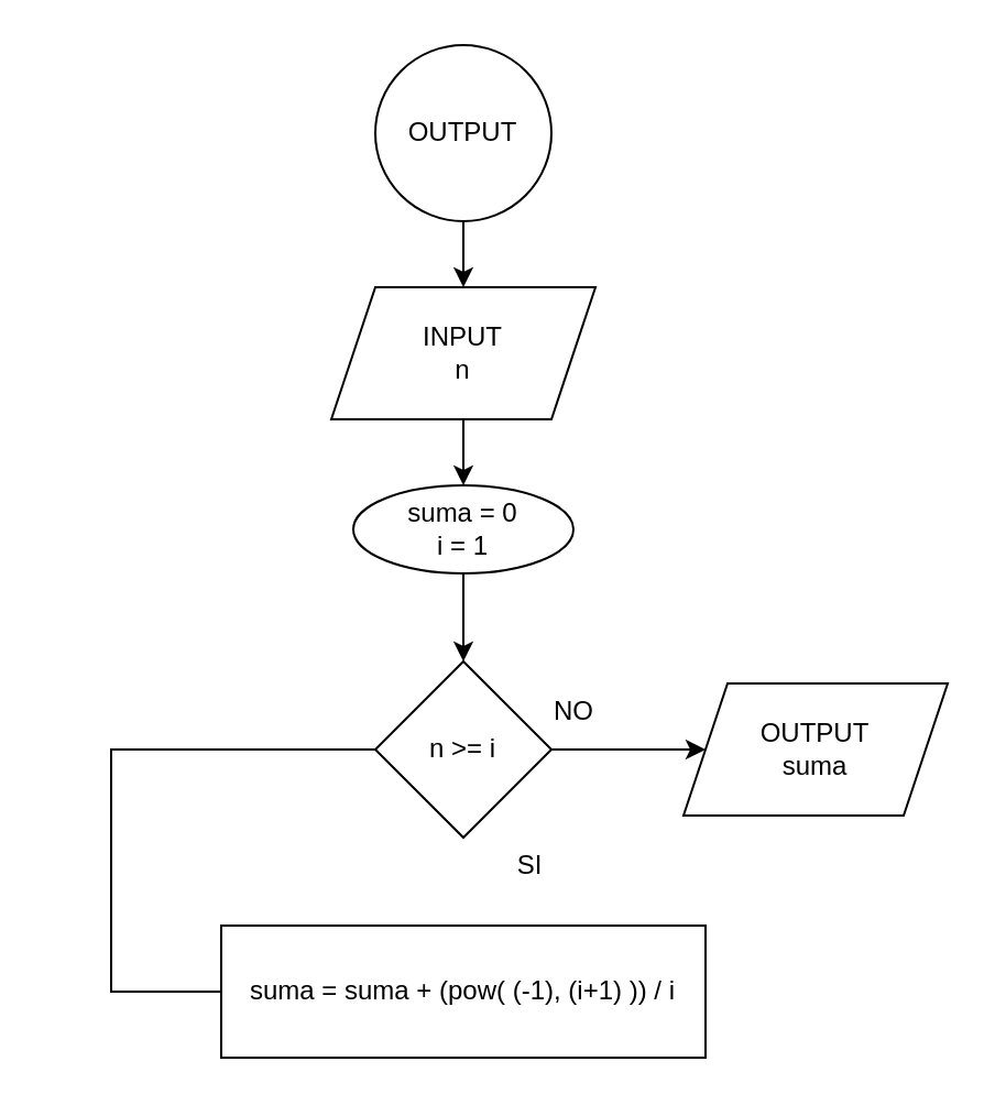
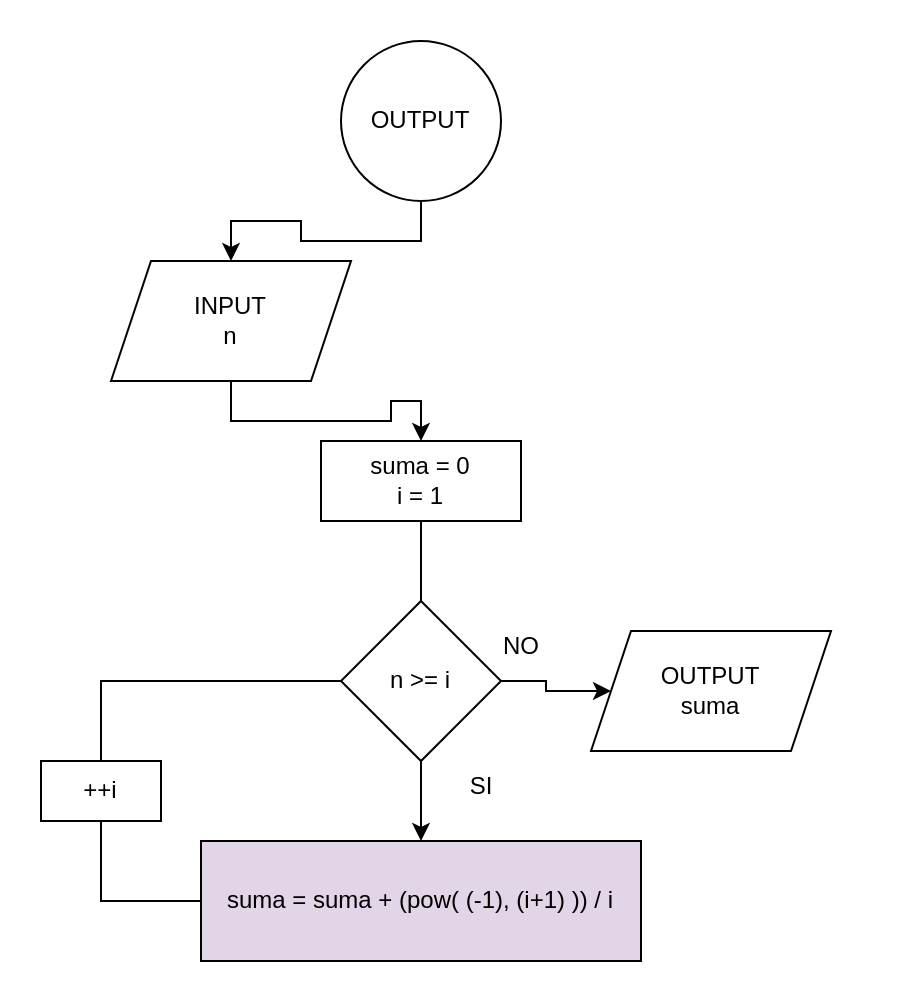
  <mxCell id="0" />
  <mxCell id="1" parent="0" />
  <mxCell id="2" value="" style="edgeStyle=orthogonalEdgeStyle;rounded=0;orthogonalLoop=1;jettySize=auto;html=1;" edge="1" parent="1" source="3" target="5"><mxGeometry relative="1" as="geometry" /></mxCell>
  <mxCell id="3" value="OUTPUT" style="ellipse;whiteSpace=wrap;html=1;" vertex="1" parent="1"><mxGeometry x="170" y="20" width="80" height="80" as="geometry" /></mxCell>
  <mxCell id="4" value="" style="edgeStyle=orthogonalEdgeStyle;rounded=0;orthogonalLoop=1;jettySize=auto;html=1;" edge="1" parent="1" source="5" target="7"><mxGeometry relative="1" as="geometry" /></mxCell>
- <mxCell id="5" value="INPUT&lt;div&gt;n&lt;/div&gt;" style="shape=parallelogram;perimeter=parallelogramPerimeter;whiteSpace=wrap;html=1;fixedSize=1;" vertex="1" parent="1"><mxGeometry x="150" y="130" width="120" height="60" as="geometry" /></mxCell>
- <mxCell id="6" value="" style="edgeStyle=orthogonalEdgeStyle;rounded=0;orthogonalLoop=1;jettySize=auto;html=1;" edge="1" parent="1" source="7" target="10"><mxGeometry relative="1" as="geometry" /></mxCell>
- <mxCell id="7" value="suma = 0&lt;div&gt;i = 1&lt;/div&gt;" style="ellipse;whiteSpace=wrap;html=1;" vertex="1" parent="1"><mxGeometry x="160" y="220" width="100" height="40" as="geometry" /></mxCell>
+ <mxCell id="5" value="INPUT&lt;div&gt;n&lt;/div&gt;" style="shape=parallelogram;perimeter=parallelogramPerimeter;whiteSpace=wrap;html=1;fixedSize=1;" vertex="1" parent="1"><mxGeometry x="55" y="130" width="120" height="60" as="geometry" /></mxCell>
+ <mxCell id="6" value="" style="edgeStyle=orthogonalEdgeStyle;rounded=0;orthogonalLoop=1;jettySize=auto;html=1;endArrow=none;" edge="1" parent="1" source="7" target="10"><mxGeometry relative="1" as="geometry" /></mxCell>
+ <mxCell id="7" value="suma = 0&lt;div&gt;i = 1&lt;/div&gt;" style="whiteSpace=wrap;html=1;" vertex="1" parent="1"><mxGeometry x="160" y="220" width="100" height="40" as="geometry" /></mxCell>
  <mxCell id="8" value="" style="edgeStyle=orthogonalEdgeStyle;rounded=0;orthogonalLoop=1;jettySize=auto;html=1;" edge="1" parent="1" source="10" target="11"><mxGeometry relative="1" as="geometry" /></mxCell>
+ <mxCell id="9" value="" style="edgeStyle=orthogonalEdgeStyle;rounded=0;orthogonalLoop=1;jettySize=auto;html=1;" edge="1" parent="1" source="10" target="13"><mxGeometry relative="1" as="geometry" /></mxCell>
  <mxCell id="10" value="n &amp;gt;= i" style="rhombus;whiteSpace=wrap;html=1;" vertex="1" parent="1"><mxGeometry x="170" y="300" width="80" height="80" as="geometry" /></mxCell>
- <mxCell id="11" value="OUTPUT&lt;div&gt;suma&lt;/div&gt;" style="shape=parallelogram;perimeter=parallelogramPerimeter;whiteSpace=wrap;html=1;fixedSize=1;" vertex="1" parent="1"><mxGeometry x="310" y="310" width="120" height="60" as="geometry" /></mxCell>
+ <mxCell id="11" value="OUTPUT&lt;div&gt;suma&lt;/div&gt;" style="shape=parallelogram;perimeter=parallelogramPerimeter;whiteSpace=wrap;html=1;fixedSize=1;" vertex="1" parent="1"><mxGeometry x="295" y="315" width="120" height="60" as="geometry" /></mxCell>
  <mxCell id="12" value="NO" style="text;html=1;align=center;verticalAlign=middle;resizable=0;points=[];autosize=1;strokeColor=none;fillColor=none;" vertex="1" parent="1"><mxGeometry x="240" y="308" width="40" height="30" as="geometry" /></mxCell>
- <mxCell id="13" value="suma = suma + (pow( (-1), (i+1) )) / i" style="whiteSpace=wrap;html=1;" vertex="1" parent="1"><mxGeometry x="100" y="420" width="220" height="60" as="geometry" /></mxCell>
+ <mxCell id="13" value="suma = suma + (pow( (-1), (i+1) )) / i" style="whiteSpace=wrap;html=1;fillColor=#e1d5e7;" vertex="1" parent="1"><mxGeometry x="100" y="420" width="220" height="60" as="geometry" /></mxCell>
  <mxCell id="14" value="" style="endArrow=none;html=1;rounded=0;exitX=0;exitY=0.5;exitDx=0;exitDy=0;" edge="1" parent="1" source="10"><mxGeometry width="50" height="50" relative="1" as="geometry"><mxPoint x="50" y="500" as="sourcePoint" /><mxPoint x="100" y="450" as="targetPoint" /><Array as="points"><mxPoint x="50" y="340" /><mxPoint x="50" y="450" /></Array></mxGeometry></mxCell>
+ <mxCell id="15" value="++i" style="whiteSpace=wrap;html=1;" vertex="1" parent="1"><mxGeometry x="20" y="380" width="60" height="30" as="geometry" /></mxCell>
  <mxCell id="16" value="SI" style="text;html=1;align=center;verticalAlign=middle;resizable=0;points=[];autosize=1;strokeColor=none;fillColor=none;" vertex="1" parent="1"><mxGeometry x="225" y="378" width="30" height="30" as="geometry" /></mxCell>
